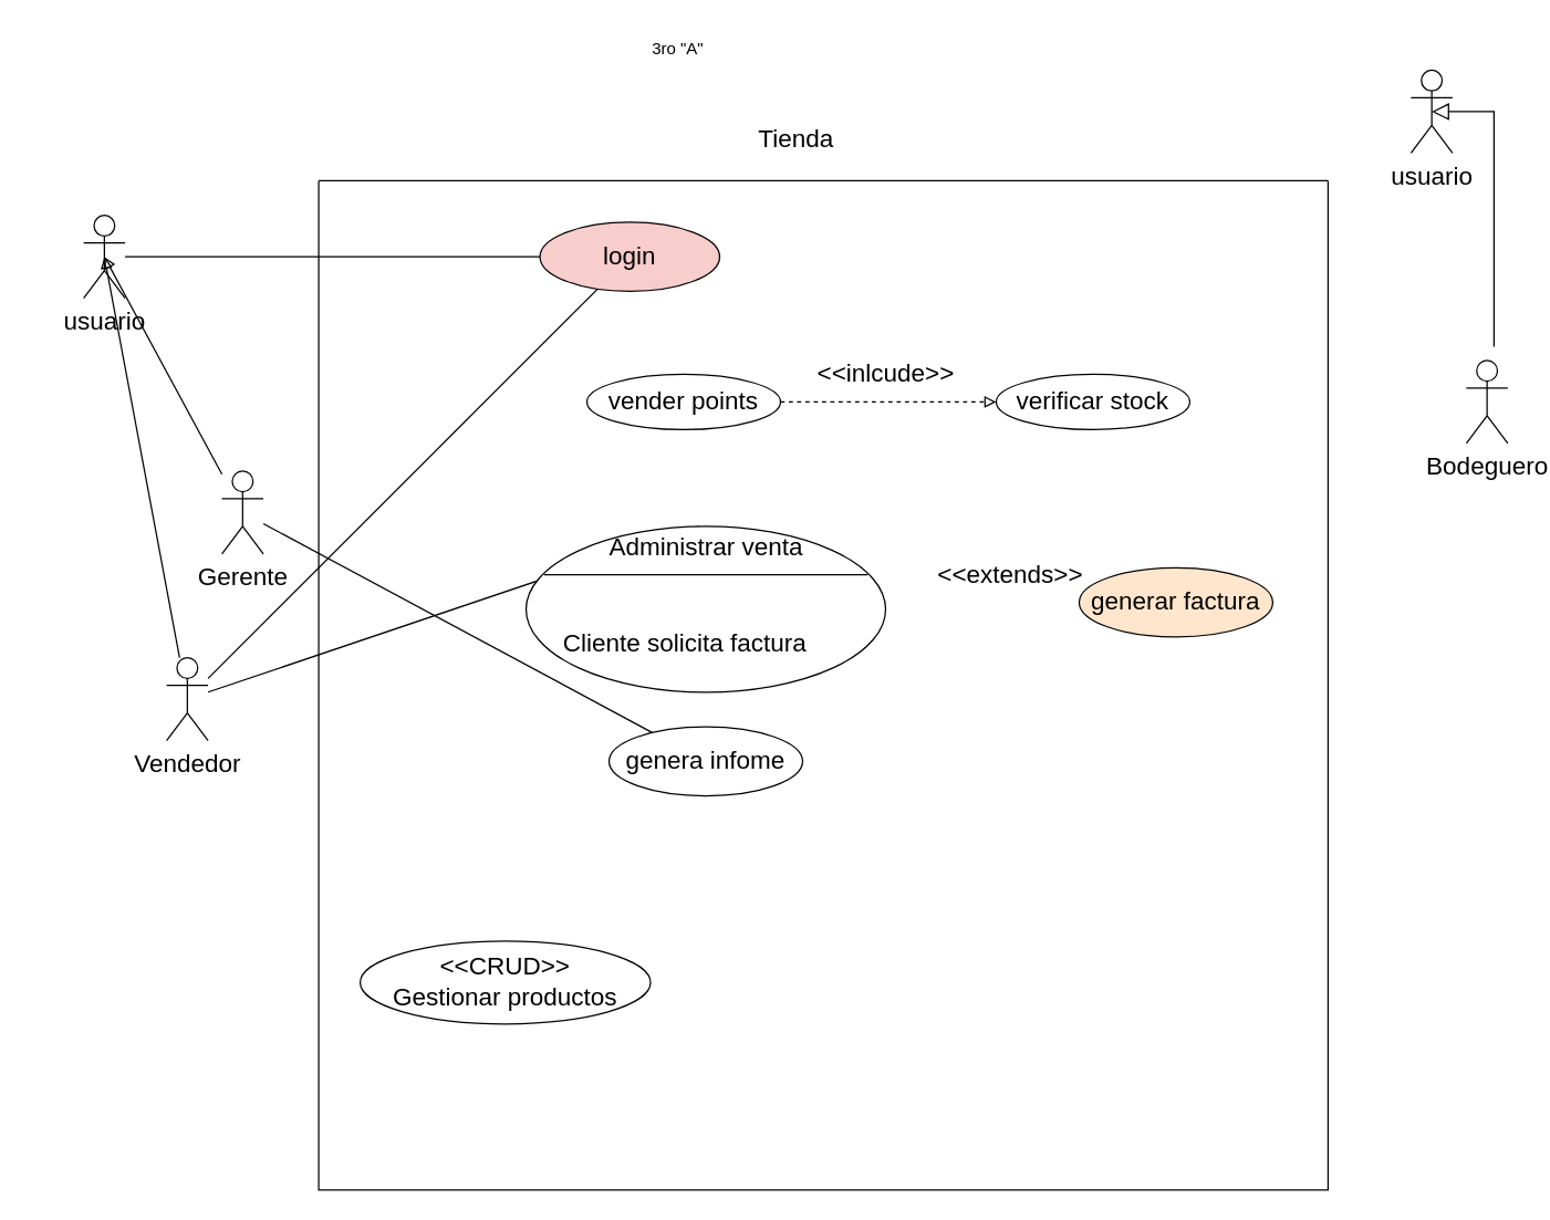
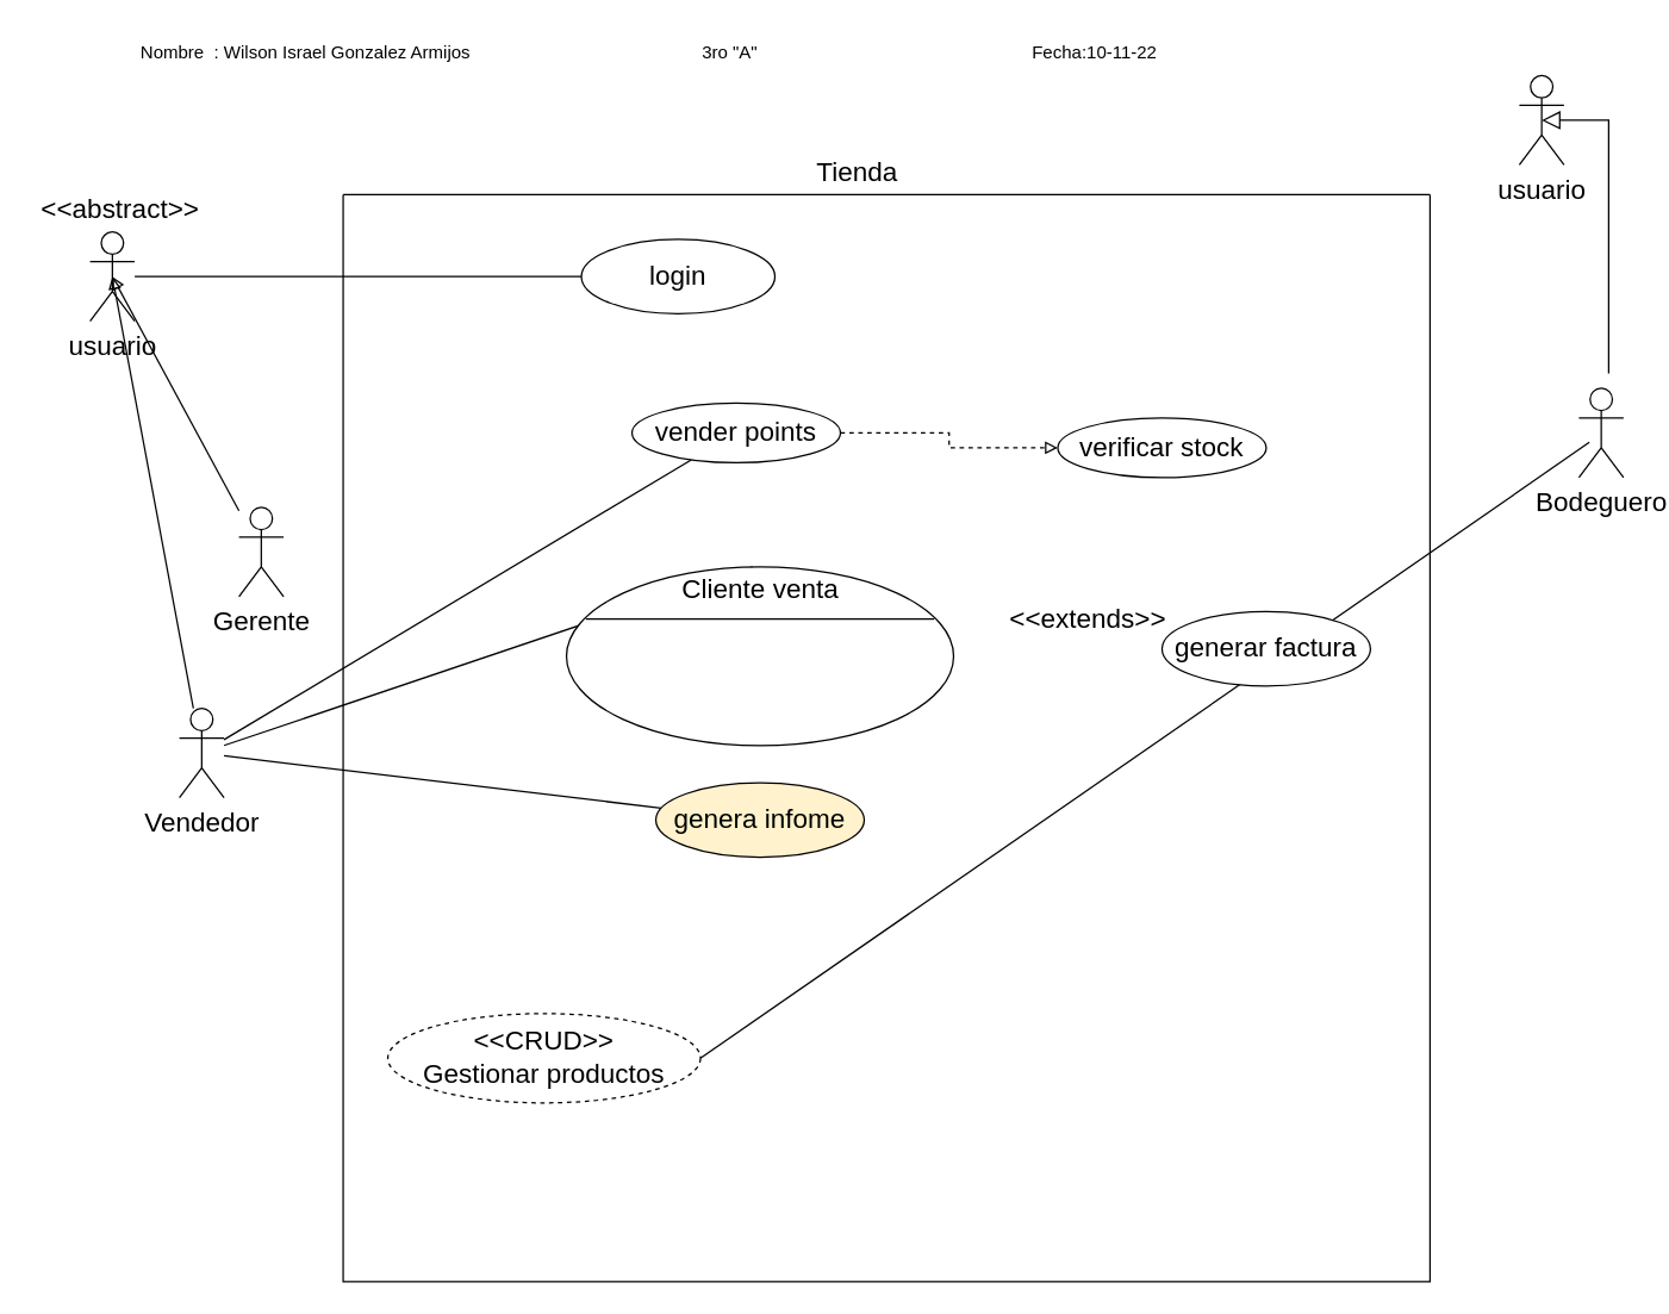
  <mxCell id="0" />
  <mxCell id="1" parent="0" />
- <mxCell id="2" style="rounded=0;orthogonalLoop=1;jettySize=auto;html=1;fontSize=18;startArrow=none;startFill=0;endArrow=none;endFill=0;" parent="1" source="4" target="29" edge="1"><mxGeometry relative="1" as="geometry" /></mxCell>
  <mxCell id="3" style="rounded=0;orthogonalLoop=1;jettySize=auto;html=1;entryX=0.5;entryY=0.5;entryDx=0;entryDy=0;entryPerimeter=0;fontSize=18;startArrow=none;startFill=0;endArrow=block;endFill=0;" parent="1" source="4" target="24" edge="1"><mxGeometry relative="1" as="geometry" /></mxCell>
  <mxCell id="4" value="Gerente" style="shape=umlActor;verticalLabelPosition=bottom;verticalAlign=top;html=1;fontSize=18;" parent="1" vertex="1"><mxGeometry x="160" y="340" width="30" height="60" as="geometry" /></mxCell>
- <mxCell id="5" style="rounded=0;orthogonalLoop=1;jettySize=auto;html=1;fontSize=18;startArrow=none;startFill=0;endArrow=none;endFill=0;" parent="1" source="9" target="25" edge="1"><mxGeometry relative="1" as="geometry" /></mxCell>
+ <mxCell id="5" style="rounded=0;orthogonalLoop=1;jettySize=auto;html=1;fontSize=18;startArrow=none;startFill=0;endArrow=none;endFill=0;" parent="1" source="9" target="14" edge="1"><mxGeometry relative="1" as="geometry" /></mxCell>
  <mxCell id="6" style="rounded=0;orthogonalLoop=1;jettySize=auto;html=1;fontSize=18;startArrow=none;startFill=0;endArrow=none;endFill=0;" parent="1" source="9" edge="1"><mxGeometry relative="1" as="geometry"><mxPoint x="505" y="380" as="targetPoint" /></mxGeometry></mxCell>
+ <mxCell id="7" style="rounded=0;orthogonalLoop=1;jettySize=auto;html=1;fontSize=18;startArrow=none;startFill=0;endArrow=none;endFill=0;" parent="1" source="9" target="29" edge="1"><mxGeometry relative="1" as="geometry" /></mxCell>
  <mxCell id="8" style="rounded=0;orthogonalLoop=1;jettySize=auto;html=1;entryX=0.5;entryY=0.5;entryDx=0;entryDy=0;entryPerimeter=0;fontSize=18;startArrow=none;startFill=0;endArrow=block;endFill=0;" parent="1" source="9" target="24" edge="1"><mxGeometry relative="1" as="geometry" /></mxCell>
  <mxCell id="9" value="Vendedor" style="shape=umlActor;verticalLabelPosition=bottom;verticalAlign=top;html=1;fontSize=18;" parent="1" vertex="1"><mxGeometry x="120" y="475" width="30" height="60" as="geometry" /></mxCell>
+ <mxCell id="10" style="rounded=0;orthogonalLoop=1;jettySize=auto;html=1;entryX=1;entryY=0.5;entryDx=0;entryDy=0;fontSize=18;startArrow=none;startFill=0;endArrow=none;endFill=0;exitX=0.233;exitY=0.606;exitDx=0;exitDy=0;exitPerimeter=0;" parent="1" source="12" target="16" edge="1"><mxGeometry relative="1" as="geometry"><mxPoint x="1040" y="360" as="sourcePoint" /></mxGeometry></mxCell>
  <mxCell id="11" style="edgeStyle=orthogonalEdgeStyle;rounded=0;orthogonalLoop=1;jettySize=auto;html=1;entryX=0.5;entryY=0.5;entryDx=0;entryDy=0;entryPerimeter=0;fontSize=18;startArrow=none;startFill=0;endArrow=block;endFill=0;strokeWidth=1;endSize=10;" parent="1" target="27" edge="1"><mxGeometry relative="1" as="geometry"><mxPoint x="1080" y="250" as="sourcePoint" /><Array as="points"><mxPoint x="1080" y="250" /><mxPoint x="1080" y="80" /></Array></mxGeometry></mxCell>
  <mxCell id="12" value="Bodeguero" style="shape=umlActor;verticalLabelPosition=bottom;verticalAlign=top;html=1;fontSize=18;" parent="1" vertex="1"><mxGeometry x="1060" y="260" width="30" height="60" as="geometry" /></mxCell>
  <mxCell id="13" style="edgeStyle=orthogonalEdgeStyle;rounded=0;orthogonalLoop=1;jettySize=auto;html=1;fontSize=18;startArrow=none;startFill=0;endArrow=block;endFill=0;dashed=1;" parent="1" source="14" target="15" edge="1"><mxGeometry relative="1" as="geometry" /></mxCell>
  <mxCell id="14" value="vender points" style="ellipse;whiteSpace=wrap;html=1;fontSize=18;" parent="1" vertex="1"><mxGeometry x="424" y="270" width="140" height="40" as="geometry" /></mxCell>
- <mxCell id="15" value="verificar stock" style="ellipse;whiteSpace=wrap;html=1;fontSize=18;" parent="1" vertex="1"><mxGeometry x="720" y="270" width="140" height="40" as="geometry" /></mxCell>
- <mxCell id="16" value="&amp;lt;&amp;lt;CRUD&amp;gt;&amp;gt;&lt;br&gt;Gestionar productos" style="ellipse;whiteSpace=wrap;html=1;fontSize=18;" parent="1" vertex="1"><mxGeometry x="260" y="680" width="210" height="60" as="geometry" /></mxCell>
- <mxCell id="17" value="&amp;lt;&amp;lt;inlcude&amp;gt;&amp;gt;" style="text;html=1;align=center;verticalAlign=middle;resizable=0;points=[];autosize=1;strokeColor=none;fillColor=none;fontSize=18;" parent="1" vertex="1"><mxGeometry x="585" y="255" width="110" height="30" as="geometry" /></mxCell>
+ <mxCell id="15" value="verificar stock" style="ellipse;whiteSpace=wrap;html=1;fontSize=18;" parent="1" vertex="1"><mxGeometry x="710" y="280" width="140" height="40" as="geometry" /></mxCell>
+ <mxCell id="16" value="&amp;lt;&amp;lt;CRUD&amp;gt;&amp;gt;&lt;br&gt;Gestionar productos" style="ellipse;whiteSpace=wrap;html=1;fontSize=18;dashed=1;" parent="1" vertex="1"><mxGeometry x="260" y="680" width="210" height="60" as="geometry" /></mxCell>
  <mxCell id="18" value="" style="shape=ellipse;container=1;horizontal=1;horizontalStack=0;resizeParent=1;resizeParentMax=0;resizeLast=0;html=1;dashed=0;collapsible=0;fontSize=18;" parent="1" vertex="1"><mxGeometry x="380" y="380" width="260" height="120" as="geometry" /></mxCell>
- <mxCell id="19" value="Administrar venta" style="html=1;strokeColor=none;fillColor=none;align=center;verticalAlign=middle;rotatable=0;fontSize=18;" parent="18" vertex="1"><mxGeometry width="260" height="30" as="geometry" /></mxCell>
+ <mxCell id="19" value="Cliente venta" style="html=1;strokeColor=none;fillColor=none;align=center;verticalAlign=middle;rotatable=0;fontSize=18;" parent="18" vertex="1"><mxGeometry width="260" height="30" as="geometry" /></mxCell>
  <mxCell id="20" value="" style="line;strokeWidth=1;fillColor=none;rotatable=0;labelPosition=right;points=[];portConstraint=eastwest;dashed=0;resizeWidth=1;fontSize=18;" parent="18" vertex="1"><mxGeometry x="13" y="30" width="234" height="10" as="geometry" /></mxCell>
- <mxCell id="21" value="Cliente solicita factura" style="text;html=1;align=left;verticalAlign=middle;rotatable=0;spacingLeft=25;fontSize=18;" parent="18" vertex="1"><mxGeometry y="70" width="260" height="30" as="geometry" /></mxCell>
  <mxCell id="22" value="&amp;lt;&amp;lt;extends&amp;gt;&amp;gt;" style="text;html=1;align=center;verticalAlign=middle;resizable=0;points=[];autosize=1;strokeColor=none;fillColor=none;fontSize=18;" parent="1" vertex="1"><mxGeometry x="670" y="400" width="120" height="30" as="geometry" /></mxCell>
  <mxCell id="23" value="" style="edgeStyle=orthogonalEdgeStyle;rounded=0;orthogonalLoop=1;jettySize=auto;html=1;fontSize=18;startArrow=none;startFill=0;endArrow=none;endFill=0;" parent="1" source="24" target="25" edge="1"><mxGeometry relative="1" as="geometry" /></mxCell>
  <mxCell id="24" value="usuario" style="shape=umlActor;verticalLabelPosition=bottom;verticalAlign=top;html=1;fontSize=18;" parent="1" vertex="1"><mxGeometry x="60" y="155" width="30" height="60" as="geometry" /></mxCell>
- <mxCell id="25" value="login" style="ellipse;whiteSpace=wrap;html=1;fontSize=18;fillColor=#f8cecc;" parent="1" vertex="1"><mxGeometry x="390" y="160" width="130" height="50" as="geometry" /></mxCell>
+ <mxCell id="25" value="login" style="ellipse;whiteSpace=wrap;html=1;fontSize=18;" parent="1" vertex="1"><mxGeometry x="390" y="160" width="130" height="50" as="geometry" /></mxCell>
+ <mxCell id="26" value="&amp;lt;&amp;lt;abstract&amp;gt;&amp;gt;" style="text;html=1;align=center;verticalAlign=middle;resizable=0;points=[];autosize=1;strokeColor=none;fillColor=none;fontSize=18;" parent="1" vertex="1"><mxGeometry x="20" y="125" width="120" height="30" as="geometry" /></mxCell>
  <mxCell id="27" value="usuario" style="shape=umlActor;verticalLabelPosition=bottom;verticalAlign=top;html=1;fontSize=18;" parent="1" vertex="1"><mxGeometry x="1020" y="50" width="30" height="60" as="geometry" /></mxCell>
  <mxCell id="28" value="" style="swimlane;startSize=0;fontSize=18;" parent="1" vertex="1"><mxGeometry x="230" y="130" width="730" height="730" as="geometry" /></mxCell>
- <mxCell id="29" value="genera infome" style="ellipse;whiteSpace=wrap;html=1;fontSize=18;" parent="28" vertex="1"><mxGeometry x="210" y="395" width="140" height="50" as="geometry" /></mxCell>
- <mxCell id="30" value="generar factura" style="ellipse;whiteSpace=wrap;html=1;fontSize=18;fillColor=#ffe6cc;" parent="28" vertex="1"><mxGeometry x="550" y="280" width="140" height="50" as="geometry" /></mxCell>
- <mxCell id="31" value="Tienda" style="text;html=1;align=center;verticalAlign=middle;resizable=0;points=[];autosize=1;strokeColor=none;fillColor=none;fontSize=18;" parent="1" vertex="1"><mxGeometry x="540" y="85" width="70" height="30" as="geometry" /></mxCell>
+ <mxCell id="29" value="genera infome" style="ellipse;whiteSpace=wrap;html=1;fontSize=18;fillColor=#fff2cc;" parent="28" vertex="1"><mxGeometry x="210" y="395" width="140" height="50" as="geometry" /></mxCell>
+ <mxCell id="30" value="generar factura" style="ellipse;whiteSpace=wrap;html=1;fontSize=18;" parent="28" vertex="1"><mxGeometry x="550" y="280" width="140" height="50" as="geometry" /></mxCell>
+ <mxCell id="31" value="Tienda" style="text;html=1;align=center;verticalAlign=middle;resizable=0;points=[];autosize=1;strokeColor=none;fillColor=none;fontSize=18;" parent="1" vertex="1"><mxGeometry x="540" y="100" width="70" height="30" as="geometry" /></mxCell>
+ <mxCell id="32" value="Nombre&amp;nbsp; : Wilson Israel Gonzalez Armijos" style="text;html=1;strokeColor=none;fillColor=none;align=center;verticalAlign=middle;whiteSpace=wrap;rounded=0;" vertex="1" parent="1"><mxGeometry x="70" y="20" width="270" height="30" as="geometry" /></mxCell>
  <mxCell id="33" value="3ro &quot;A&quot;" style="text;html=1;strokeColor=none;fillColor=none;align=center;verticalAlign=middle;whiteSpace=wrap;rounded=0;" vertex="1" parent="1"><mxGeometry x="460" y="20" width="60" height="30" as="geometry" /></mxCell>
+ <mxCell id="34" value="Fecha:10-11-22" style="text;html=1;strokeColor=none;fillColor=none;align=center;verticalAlign=middle;whiteSpace=wrap;rounded=0;" vertex="1" parent="1"><mxGeometry x="650" y="20" width="170" height="30" as="geometry" /></mxCell>
